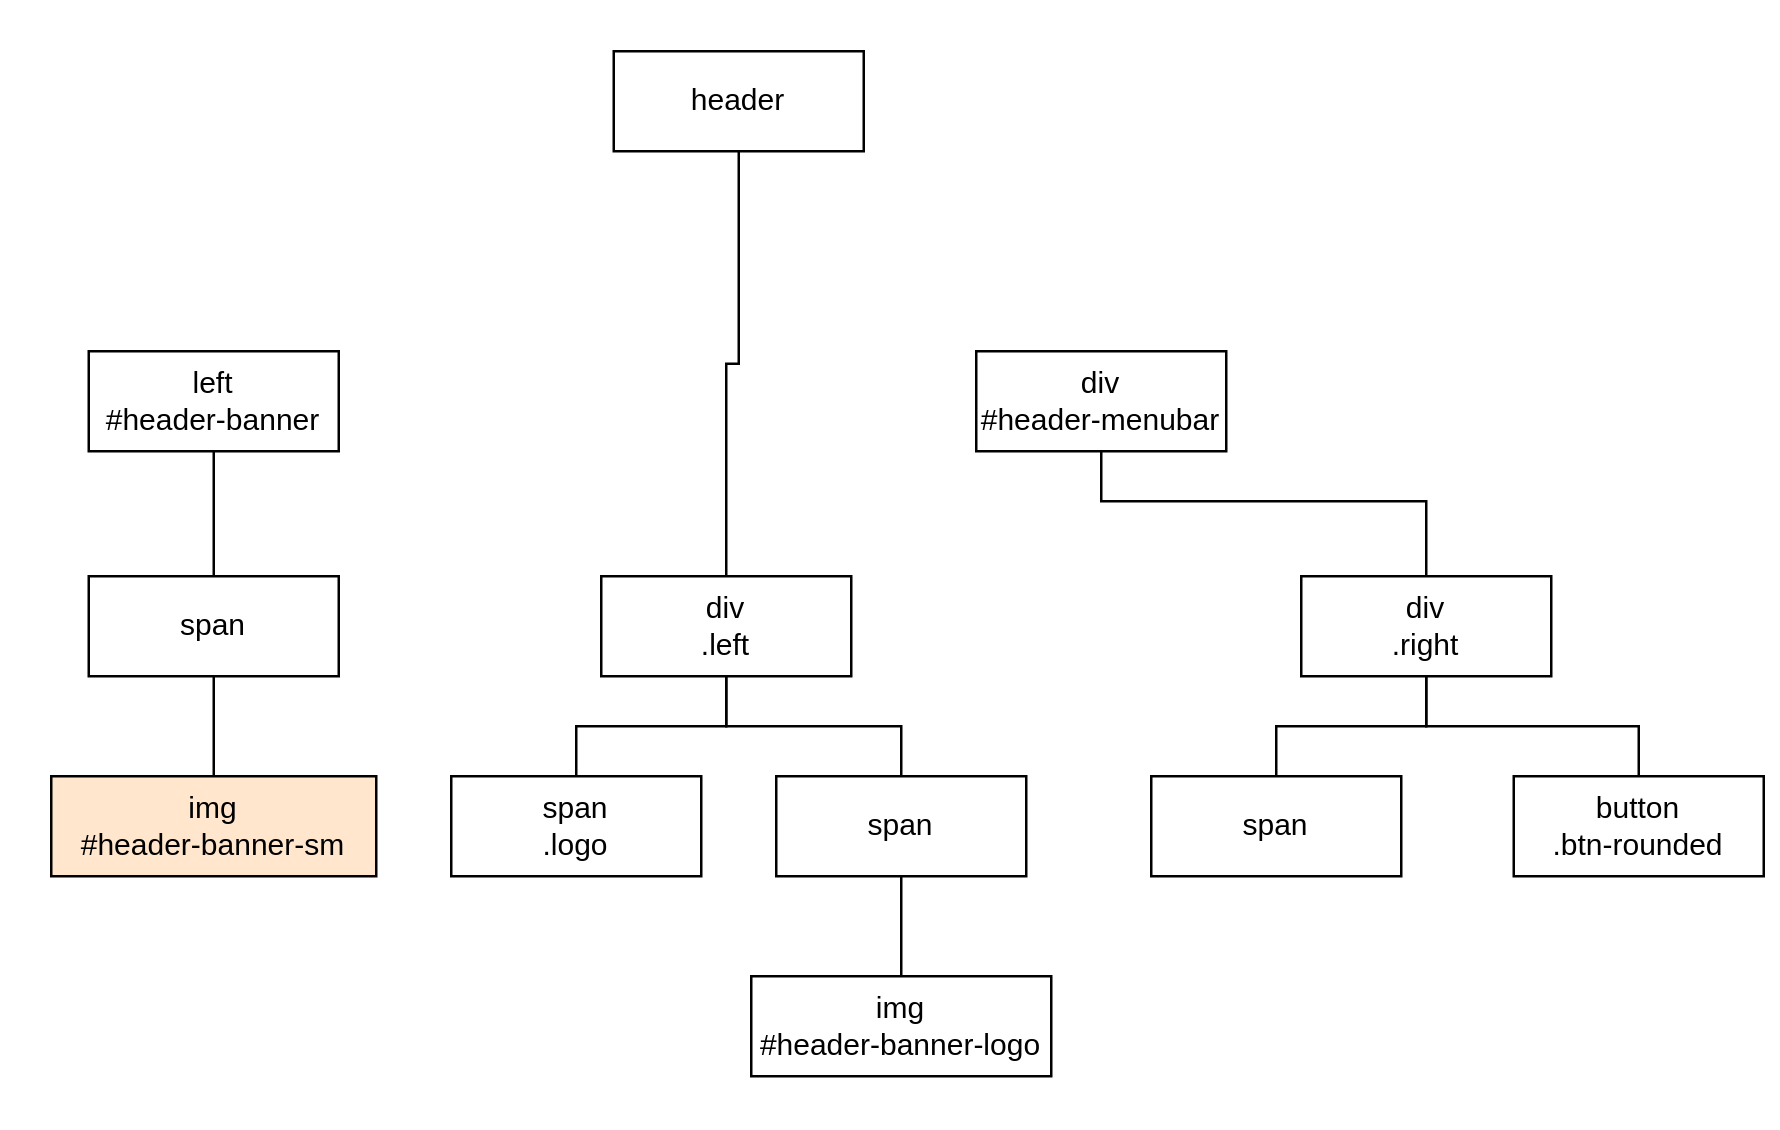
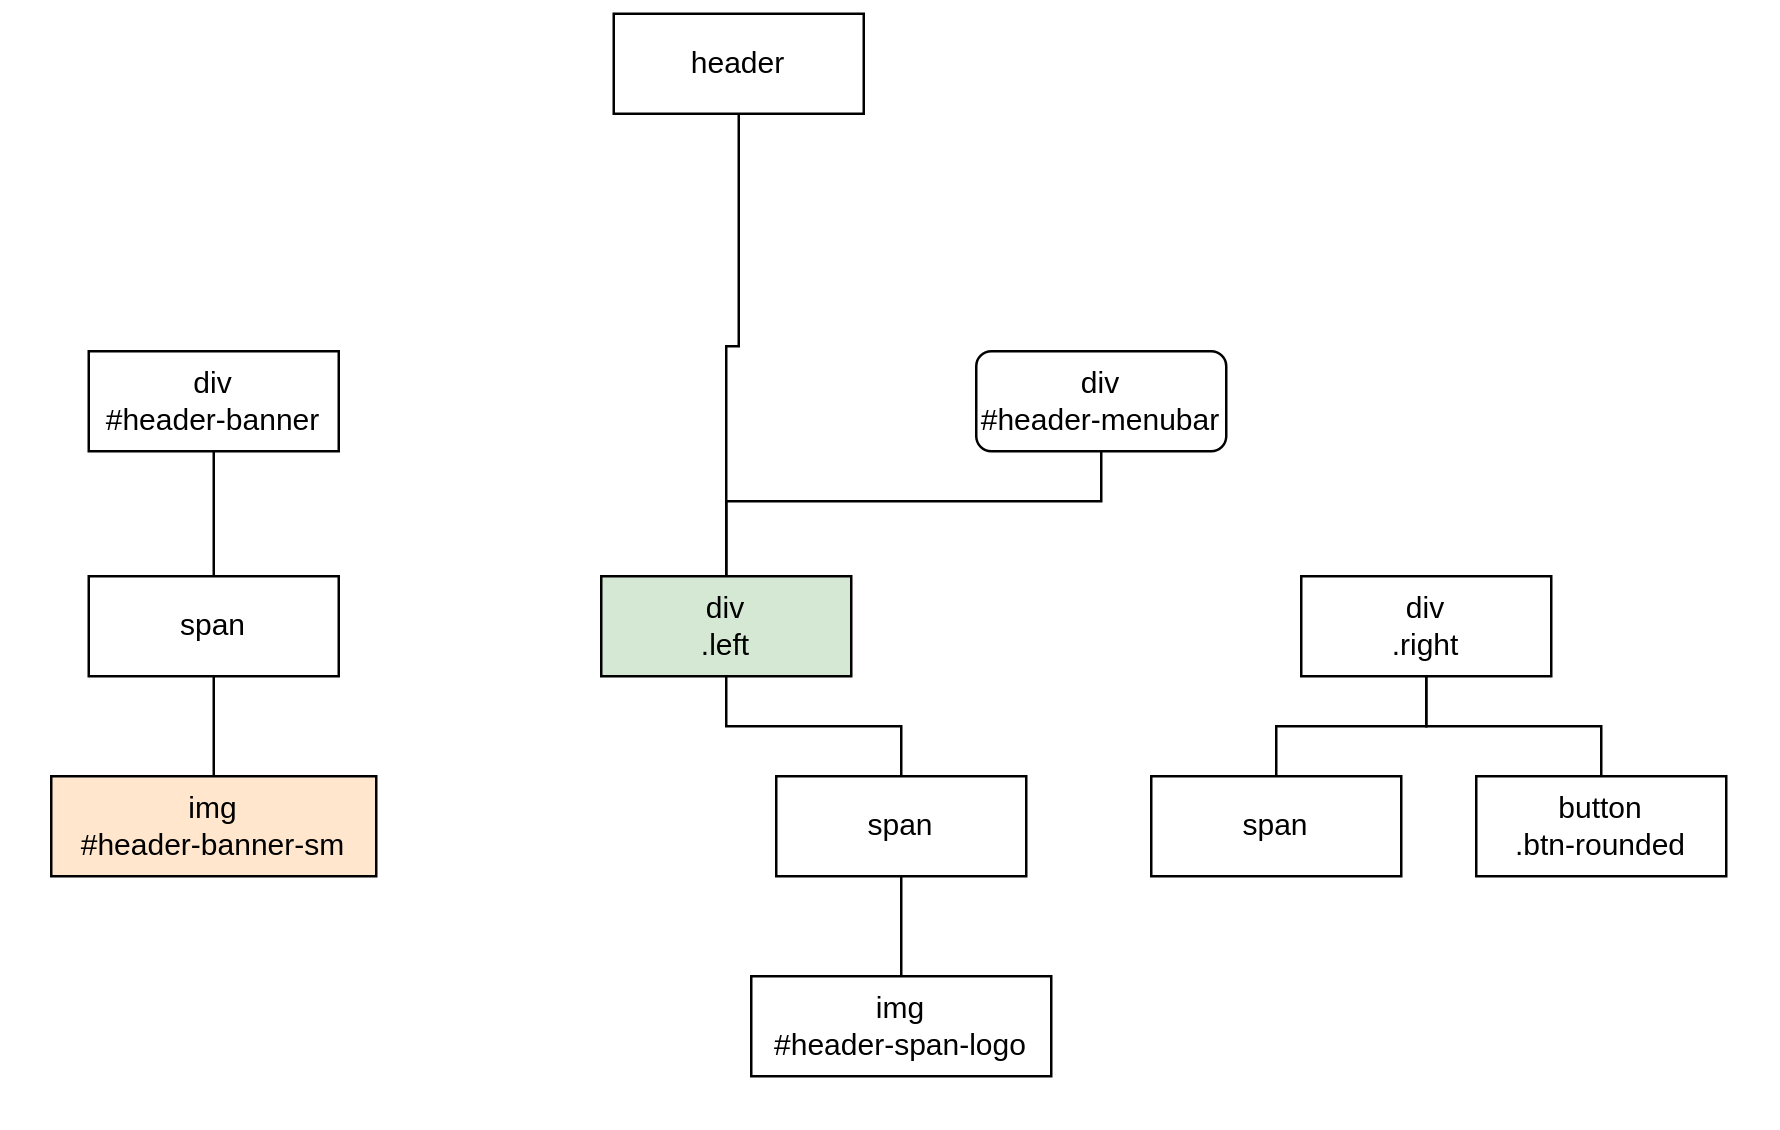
  <mxCell id="0" />
  <mxCell id="1" parent="0" />
- <mxCell id="2" value="header" style="rounded=0;whiteSpace=wrap;html=1;" vertex="1" parent="1"><mxGeometry x="245" y="20" width="100" height="40" as="geometry" /></mxCell>
+ <mxCell id="2" value="header" style="rounded=0;whiteSpace=wrap;html=1;" vertex="1" parent="1"><mxGeometry x="245" y="5" width="100" height="40" as="geometry" /></mxCell>
  <mxCell id="3" value="" style="edgeStyle=elbowEdgeStyle;rounded=0;elbow=vertical;html=1;endArrow=none;endFill=0;" edge="1" parent="1" source="4" target="6"><mxGeometry relative="1" as="geometry" /></mxCell>
- <mxCell id="4" value="left&lt;br&gt;#header-banner" style="rounded=0;whiteSpace=wrap;html=1;" vertex="1" parent="1"><mxGeometry x="35" y="140" width="100" height="40" as="geometry" /></mxCell>
+ <mxCell id="4" value="div&lt;br&gt;#header-banner" style="rounded=0;whiteSpace=wrap;html=1;" vertex="1" parent="1"><mxGeometry x="35" y="140" width="100" height="40" as="geometry" /></mxCell>
  <mxCell id="5" value="" style="edgeStyle=elbowEdgeStyle;rounded=0;elbow=vertical;html=1;endArrow=none;endFill=0;" edge="1" parent="1" source="6" target="7"><mxGeometry relative="1" as="geometry" /></mxCell>
  <mxCell id="6" value="span" style="rounded=0;whiteSpace=wrap;html=1;" vertex="1" parent="1"><mxGeometry x="35" y="230" width="100" height="40" as="geometry" /></mxCell>
  <mxCell id="7" value="img&lt;br&gt;#header-banner-sm" style="rounded=0;whiteSpace=wrap;html=1;fillColor=#ffe6cc;" vertex="1" parent="1"><mxGeometry x="20" y="310" width="130" height="40" as="geometry" /></mxCell>
- <mxCell id="8" value="div&lt;br&gt;#header-menubar" style="rounded=0;whiteSpace=wrap;html=1;" vertex="1" parent="1"><mxGeometry x="390" y="140" width="100" height="40" as="geometry" /></mxCell>
- <mxCell id="9" value="div&lt;br&gt;.left" style="rounded=0;whiteSpace=wrap;html=1;" vertex="1" parent="1"><mxGeometry x="240" y="230" width="100" height="40" as="geometry" /></mxCell>
+ <mxCell id="8" value="div&lt;br&gt;#header-menubar" style="whiteSpace=wrap;html=1;rounded=1;" vertex="1" parent="1"><mxGeometry x="390" y="140" width="100" height="40" as="geometry" /></mxCell>
+ <mxCell id="9" value="div&lt;br&gt;.left" style="rounded=0;whiteSpace=wrap;html=1;fillColor=#d5e8d4;" vertex="1" parent="1"><mxGeometry x="240" y="230" width="100" height="40" as="geometry" /></mxCell>
  <mxCell id="10" value="div&lt;br&gt;.right" style="rounded=0;whiteSpace=wrap;html=1;" vertex="1" parent="1"><mxGeometry x="520" y="230" width="100" height="40" as="geometry" /></mxCell>
- <mxCell id="11" value="span&lt;br&gt;.logo" style="rounded=0;whiteSpace=wrap;html=1;" vertex="1" parent="1"><mxGeometry x="180" y="310" width="100" height="40" as="geometry" /></mxCell>
  <mxCell id="12" value="" style="edgeStyle=elbowEdgeStyle;rounded=0;elbow=vertical;html=1;endArrow=none;endFill=0;" edge="1" parent="1" source="13" target="14"><mxGeometry relative="1" as="geometry" /></mxCell>
  <mxCell id="13" value="span" style="rounded=0;whiteSpace=wrap;html=1;" vertex="1" parent="1"><mxGeometry x="310" y="310" width="100" height="40" as="geometry" /></mxCell>
- <mxCell id="14" value="img&lt;br&gt;#header-banner-logo" style="rounded=0;whiteSpace=wrap;html=1;" vertex="1" parent="1"><mxGeometry x="300" y="390" width="120" height="40" as="geometry" /></mxCell>
+ <mxCell id="14" value="img&lt;br&gt;#header-span-logo" style="rounded=0;whiteSpace=wrap;html=1;" vertex="1" parent="1"><mxGeometry x="300" y="390" width="120" height="40" as="geometry" /></mxCell>
  <mxCell id="15" value="" style="endArrow=none;html=1;edgeStyle=elbowEdgeStyle;elbow=vertical;rounded=0;exitX=0.5;exitY=1;exitDx=0;exitDy=0;endFill=0;" edge="1" parent="1" source="2" target="9"><mxGeometry width="50" height="50" relative="1" as="geometry"><mxPoint x="240" y="400" as="sourcePoint" /><mxPoint x="290" y="350" as="targetPoint" /></mxGeometry></mxCell>
- <mxCell id="17" value="" style="endArrow=none;html=1;edgeStyle=elbowEdgeStyle;elbow=vertical;rounded=0;exitX=0.5;exitY=0;exitDx=0;exitDy=0;entryX=0.5;entryY=1;entryDx=0;entryDy=0;endFill=0;" edge="1" parent="1" source="11" target="9"><mxGeometry width="50" height="50" relative="1" as="geometry"><mxPoint x="300" y="240" as="sourcePoint" /><mxPoint x="420" y="180" as="targetPoint" /><Array as="points"><mxPoint x="220" y="290" /></Array></mxGeometry></mxCell>
+ <mxCell id="16" value="" style="endArrow=none;html=1;edgeStyle=elbowEdgeStyle;elbow=vertical;rounded=0;exitX=0.5;exitY=0;exitDx=0;exitDy=0;entryX=0.5;entryY=1;entryDx=0;entryDy=0;endFill=0;" edge="1" parent="1" source="9" target="8"><mxGeometry width="50" height="50" relative="1" as="geometry"><mxPoint x="225" y="50" as="sourcePoint" /><mxPoint x="420" y="130" as="targetPoint" /><Array as="points"><mxPoint x="410" y="200" /><mxPoint x="360" y="190" /></Array></mxGeometry></mxCell>
  <mxCell id="18" value="" style="endArrow=none;html=1;edgeStyle=elbowEdgeStyle;elbow=vertical;rounded=0;exitX=0.5;exitY=0;exitDx=0;exitDy=0;entryX=0.5;entryY=1;entryDx=0;entryDy=0;endFill=0;" edge="1" parent="1" source="13" target="9"><mxGeometry width="50" height="50" relative="1" as="geometry"><mxPoint x="240" y="320" as="sourcePoint" /><mxPoint x="300" y="280" as="targetPoint" /><Array as="points"><mxPoint x="380" y="290" /></Array></mxGeometry></mxCell>
  <mxCell id="19" value="span" style="rounded=0;whiteSpace=wrap;html=1;" vertex="1" parent="1"><mxGeometry x="460" y="310" width="100" height="40" as="geometry" /></mxCell>
- <mxCell id="20" value="button&lt;br&gt;.btn-rounded" style="rounded=0;whiteSpace=wrap;html=1;" vertex="1" parent="1"><mxGeometry x="605" y="310" width="100" height="40" as="geometry" /></mxCell>
+ <mxCell id="20" value="button&lt;br&gt;.btn-rounded" style="rounded=0;whiteSpace=wrap;html=1;" vertex="1" parent="1"><mxGeometry x="590" y="310" width="100" height="40" as="geometry" /></mxCell>
  <mxCell id="21" value="" style="endArrow=none;html=1;edgeStyle=elbowEdgeStyle;elbow=vertical;rounded=0;exitX=0.5;exitY=0;exitDx=0;exitDy=0;entryX=0.5;entryY=1;entryDx=0;entryDy=0;endFill=0;" edge="1" parent="1" source="19"><mxGeometry width="50" height="50" relative="1" as="geometry"><mxPoint x="580" y="240" as="sourcePoint" /><mxPoint x="570" y="270" as="targetPoint" /><Array as="points"><mxPoint x="500" y="290" /></Array></mxGeometry></mxCell>
  <mxCell id="22" value="" style="endArrow=none;html=1;edgeStyle=elbowEdgeStyle;elbow=vertical;rounded=0;exitX=0.5;exitY=0;exitDx=0;exitDy=0;entryX=0.5;entryY=1;entryDx=0;entryDy=0;endFill=0;" edge="1" parent="1" source="20"><mxGeometry width="50" height="50" relative="1" as="geometry"><mxPoint x="520" y="320" as="sourcePoint" /><mxPoint x="570" y="270" as="targetPoint" /><Array as="points"><mxPoint x="660" y="290" /></Array></mxGeometry></mxCell>
- <mxCell id="23" value="" style="endArrow=none;html=1;edgeStyle=elbowEdgeStyle;elbow=vertical;rounded=0;exitX=0.5;exitY=0;exitDx=0;exitDy=0;entryX=0.5;entryY=1;entryDx=0;entryDy=0;endFill=0;" edge="1" parent="1" source="10" target="8"><mxGeometry width="50" height="50" relative="1" as="geometry"><mxPoint x="300" y="230" as="sourcePoint" /><mxPoint x="420" y="170" as="targetPoint" /><Array as="points"><mxPoint x="460" y="200" /><mxPoint x="490" y="190" /></Array></mxGeometry></mxCell>
